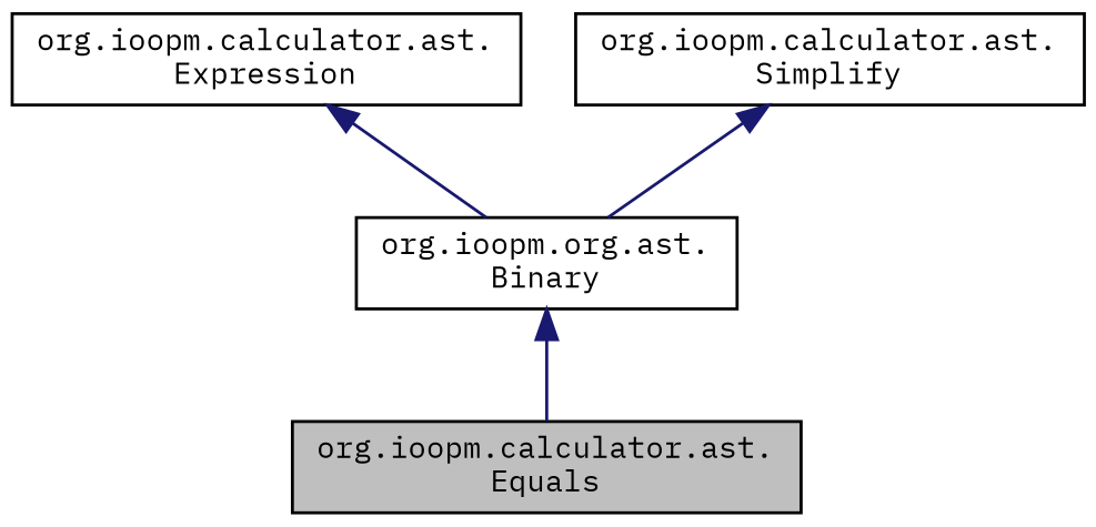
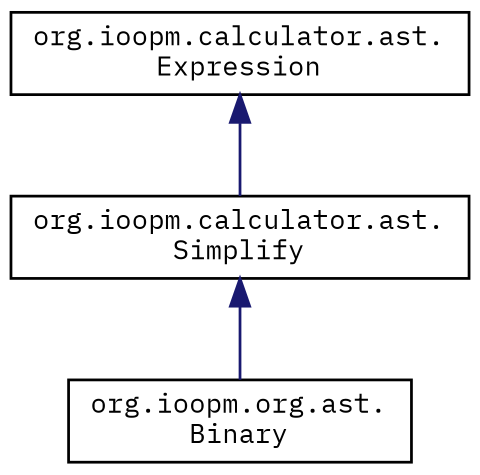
  digraph {
    fontname="IBM Plex Mono"
    node [color=black fillcolor=white fontname="IBM Plex Mono" fontsize=10 shape=record style=filled]
    edge [color=midnightblue dir=back fontname="IBM Plex Mono" fontsize=10 labelfontname=Helvetica labelfontsize=10 style=solid]
-   n1 [fillcolor=grey75 fontcolor=black height=0.2 label="org.ioopm.calculator.ast.\lEquals" width=0.4]
    n2 [height=0.2 label="org.ioopm.org.ast.\lBinary" width=0.4]
    n3 [height=0.2 label="org.ioopm.calculator.ast.\lExpression" width=0.4]
    n4 [height=0.2 label="org.ioopm.calculator.ast.\lSimplify" width=0.4]
-   n2 -> n1
-   n3 -> n2
+   n3 -> n4
    n4 -> n2
  }
